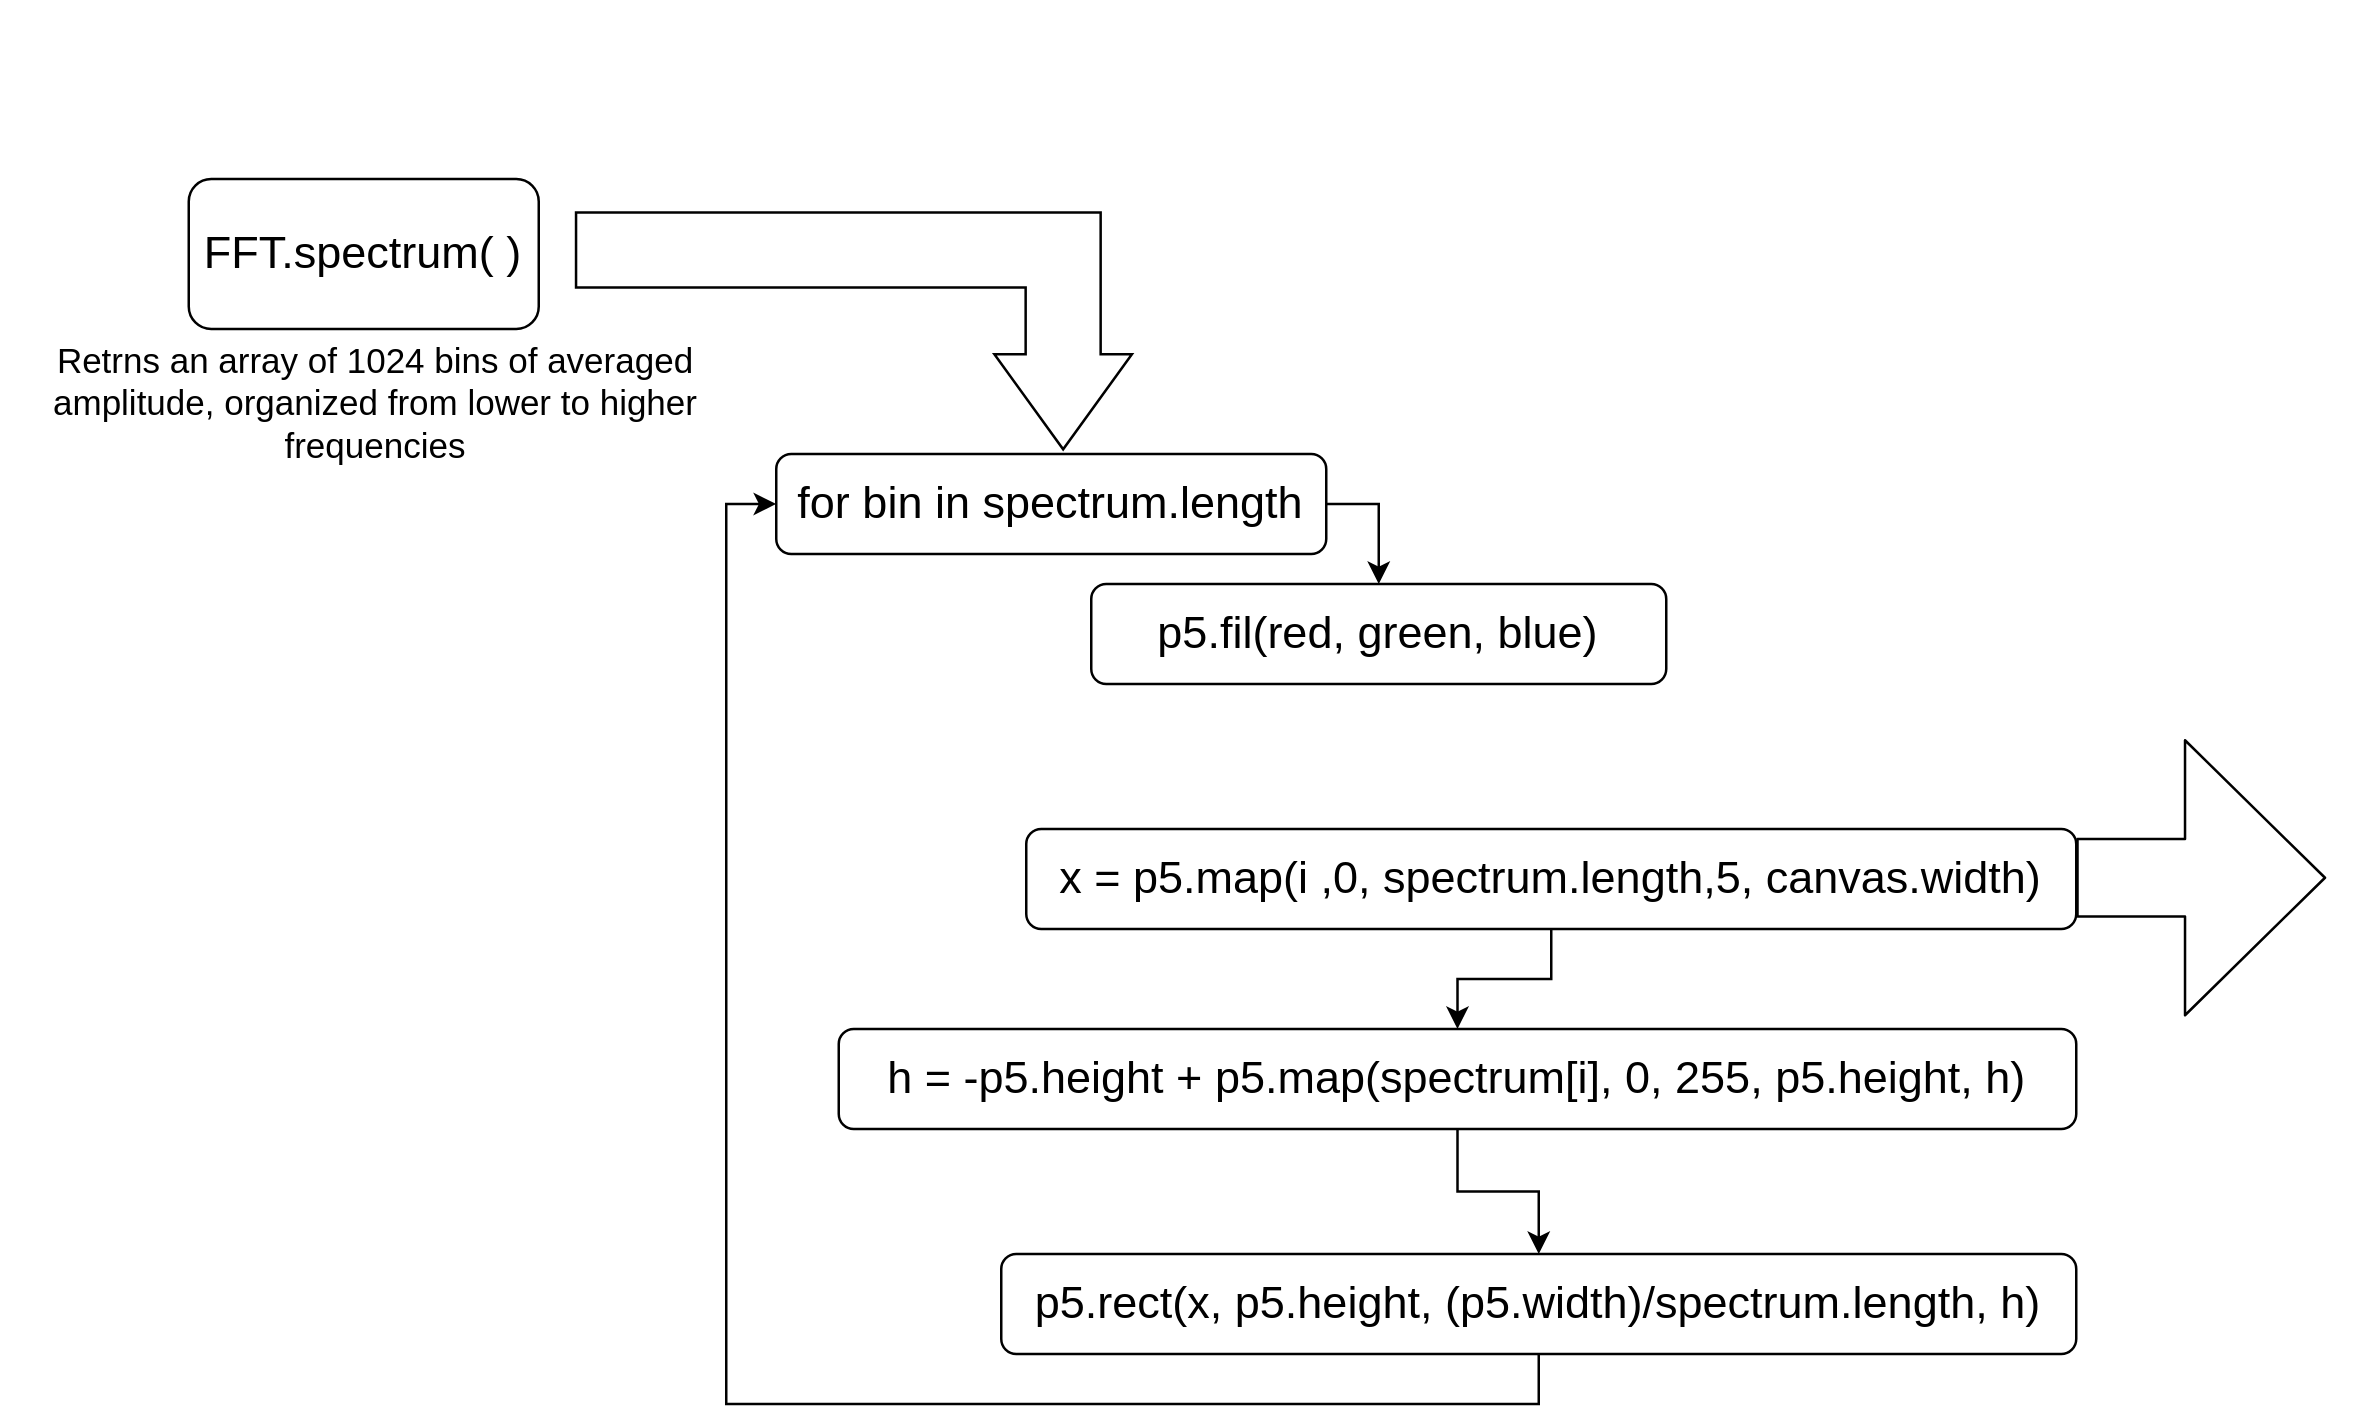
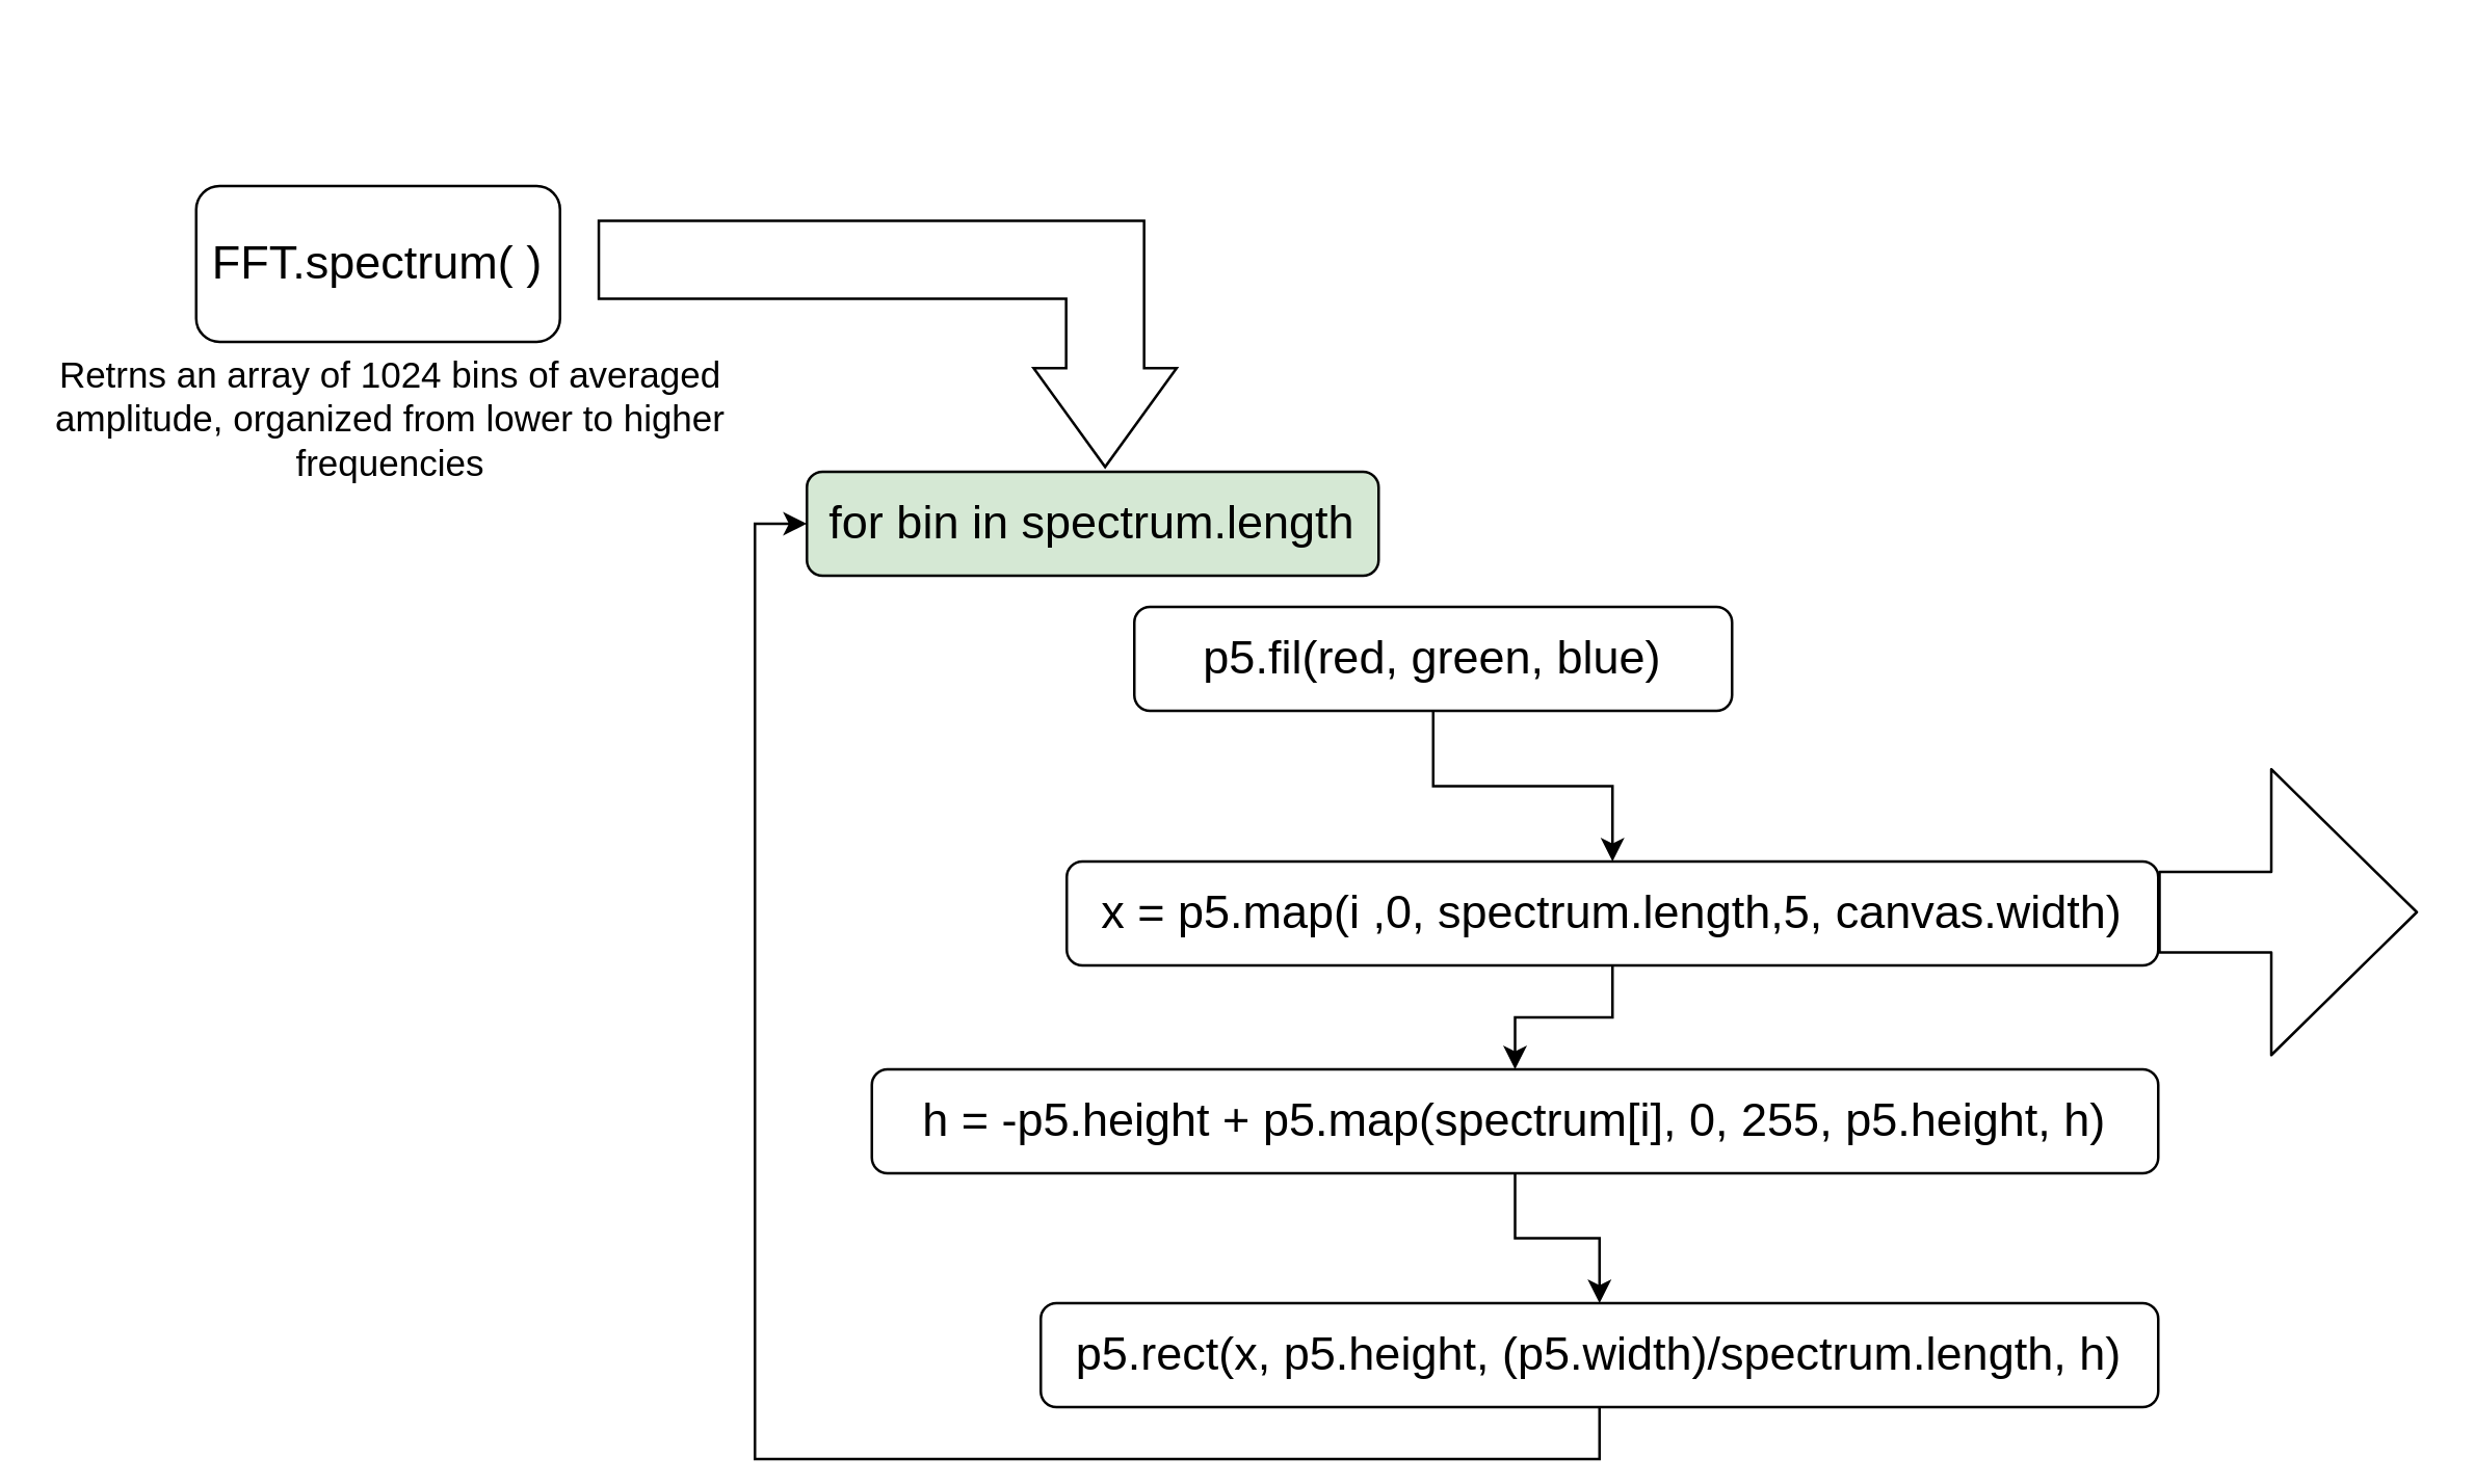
  <mxCell id="0" />
  <mxCell id="1" parent="0" />
  <mxCell id="2" value="&lt;font style=&quot;font-size: 18px&quot;&gt;FFT.spectrum( )&lt;br&gt;&lt;/font&gt;" style="rounded=1;whiteSpace=wrap;html=1;" vertex="1" parent="1"><mxGeometry x="75" y="71" width="140" height="60" as="geometry" /></mxCell>
  <mxCell id="3" value="&lt;font style=&quot;font-size: 14px&quot;&gt;Retrns an array of 1024 bins of averaged amplitude, organized from lower to higher frequencies&lt;/font&gt;" style="text;html=1;strokeColor=none;fillColor=none;align=center;verticalAlign=middle;whiteSpace=wrap;rounded=0;" vertex="1" parent="1"><mxGeometry x="20" y="141" width="260" height="40" as="geometry" /></mxCell>
- <mxCell id="4" style="edgeStyle=orthogonalEdgeStyle;rounded=0;orthogonalLoop=1;jettySize=auto;html=1;exitX=1;exitY=0.5;exitDx=0;exitDy=0;entryX=0.5;entryY=0;entryDx=0;entryDy=0;" edge="1" parent="1" source="5" target="7"><mxGeometry relative="1" as="geometry" /></mxCell>
- <mxCell id="5" value="&lt;font style=&quot;font-size: 18px&quot;&gt;for bin in spectrum.length&lt;br&gt;&lt;/font&gt;" style="rounded=1;whiteSpace=wrap;html=1;" vertex="1" parent="1"><mxGeometry x="310" y="181" width="220" height="40" as="geometry" /></mxCell>
+ <mxCell id="5" value="&lt;font style=&quot;font-size: 18px&quot;&gt;for bin in spectrum.length&lt;br&gt;&lt;/font&gt;" style="rounded=1;whiteSpace=wrap;html=1;fillColor=#d5e8d4;" vertex="1" parent="1"><mxGeometry x="310" y="181" width="220" height="40" as="geometry" /></mxCell>
+ <mxCell id="6" style="edgeStyle=orthogonalEdgeStyle;rounded=0;orthogonalLoop=1;jettySize=auto;html=1;exitX=0.5;exitY=1;exitDx=0;exitDy=0;entryX=0.5;entryY=0;entryDx=0;entryDy=0;" edge="1" parent="1" source="7" target="9"><mxGeometry relative="1" as="geometry" /></mxCell>
  <mxCell id="7" value="&lt;font style=&quot;font-size: 18px&quot;&gt;p5.fil(red, green, blue)&lt;/font&gt;" style="rounded=1;whiteSpace=wrap;html=1;" vertex="1" parent="1"><mxGeometry x="436" y="233" width="230" height="40" as="geometry" /></mxCell>
  <mxCell id="8" style="edgeStyle=orthogonalEdgeStyle;rounded=0;orthogonalLoop=1;jettySize=auto;html=1;exitX=0.5;exitY=1;exitDx=0;exitDy=0;" edge="1" parent="1" source="9" target="11"><mxGeometry relative="1" as="geometry" /></mxCell>
  <mxCell id="9" value="&lt;font style=&quot;font-size: 18px&quot;&gt;x = p5.map(i ,0, spectrum.length,5, canvas.width)&lt;/font&gt;" style="rounded=1;whiteSpace=wrap;html=1;" vertex="1" parent="1"><mxGeometry x="410" y="331" width="420" height="40" as="geometry" /></mxCell>
  <mxCell id="10" style="edgeStyle=orthogonalEdgeStyle;rounded=0;orthogonalLoop=1;jettySize=auto;html=1;exitX=0.5;exitY=1;exitDx=0;exitDy=0;entryX=0.5;entryY=0;entryDx=0;entryDy=0;" edge="1" parent="1" source="11" target="13"><mxGeometry relative="1" as="geometry" /></mxCell>
  <mxCell id="11" value="&lt;font style=&quot;font-size: 18px&quot;&gt;h = -p5.height + p5.map(spectrum[i], 0, 255, p5.height, h)&lt;br&gt;&lt;/font&gt;" style="rounded=1;whiteSpace=wrap;html=1;" vertex="1" parent="1"><mxGeometry x="335" y="411" width="495" height="40" as="geometry" /></mxCell>
  <mxCell id="12" style="edgeStyle=orthogonalEdgeStyle;rounded=0;orthogonalLoop=1;jettySize=auto;html=1;exitX=0.5;exitY=1;exitDx=0;exitDy=0;entryX=0;entryY=0.5;entryDx=0;entryDy=0;" edge="1" parent="1" source="13" target="5"><mxGeometry relative="1" as="geometry" /></mxCell>
  <mxCell id="13" value="&lt;font style=&quot;font-size: 18px&quot;&gt;p5.rect(x, p5.height, (p5.width)/spectrum.length, h)&lt;br&gt;&lt;/font&gt;" style="rounded=1;whiteSpace=wrap;html=1;" vertex="1" parent="1"><mxGeometry x="400" y="501" width="430" height="40" as="geometry" /></mxCell>
  <mxCell id="14" value="" style="shape=flexArrow;endArrow=classic;html=1;endWidth=78;endSize=18.33;width=31;" edge="1" parent="1"><mxGeometry width="50" height="50" relative="1" as="geometry"><mxPoint x="830" y="350.5" as="sourcePoint" /><mxPoint x="930" y="350.5" as="targetPoint" /></mxGeometry></mxCell>
  <mxCell id="15" value="" style="html=1;shadow=0;dashed=0;align=center;verticalAlign=middle;shape=mxgraph.arrows2.bendArrow;dy=15;dx=38;notch=0;arrowHead=55;rounded=0;rotation=90;" vertex="1" parent="1"><mxGeometry x="293.74" y="20.62" width="94.69" height="222.34" as="geometry" /></mxCell>
